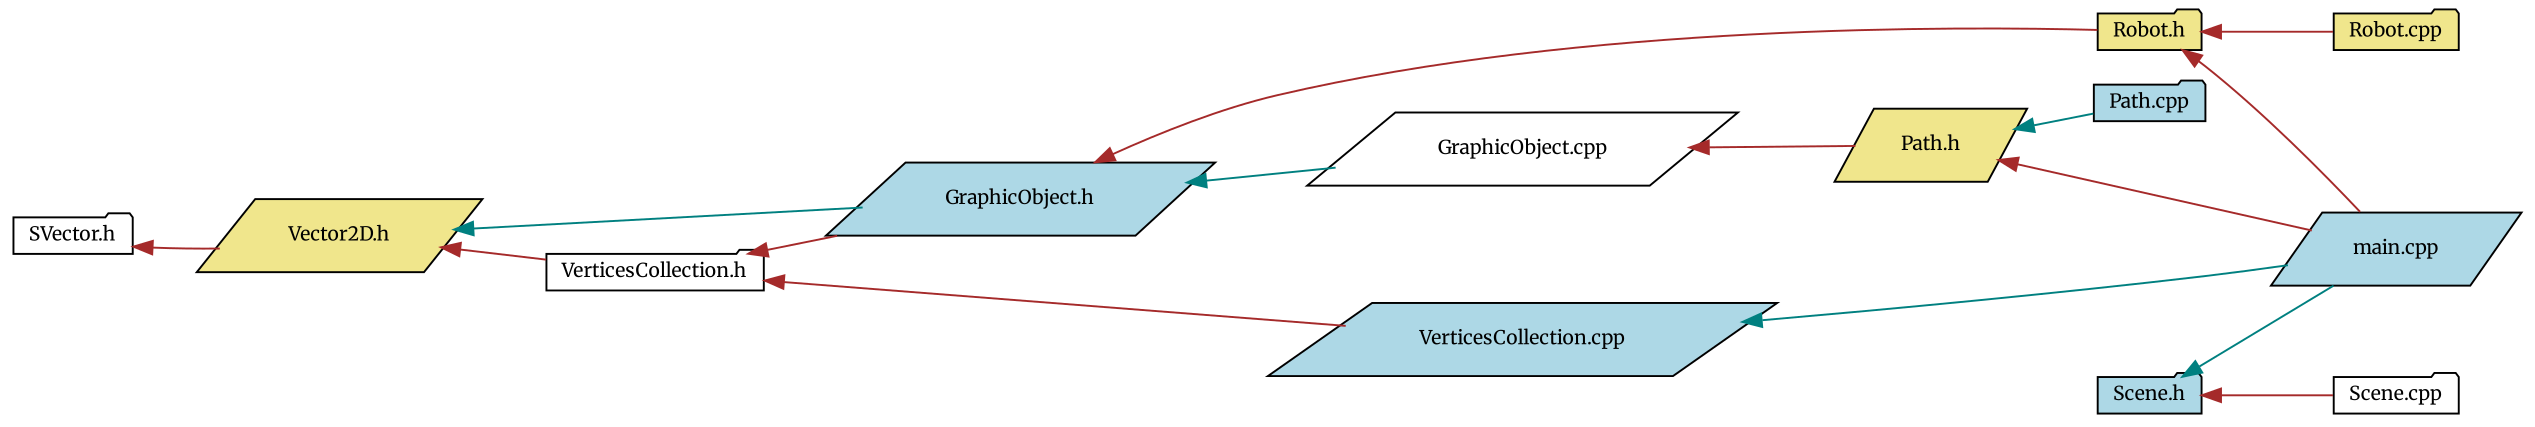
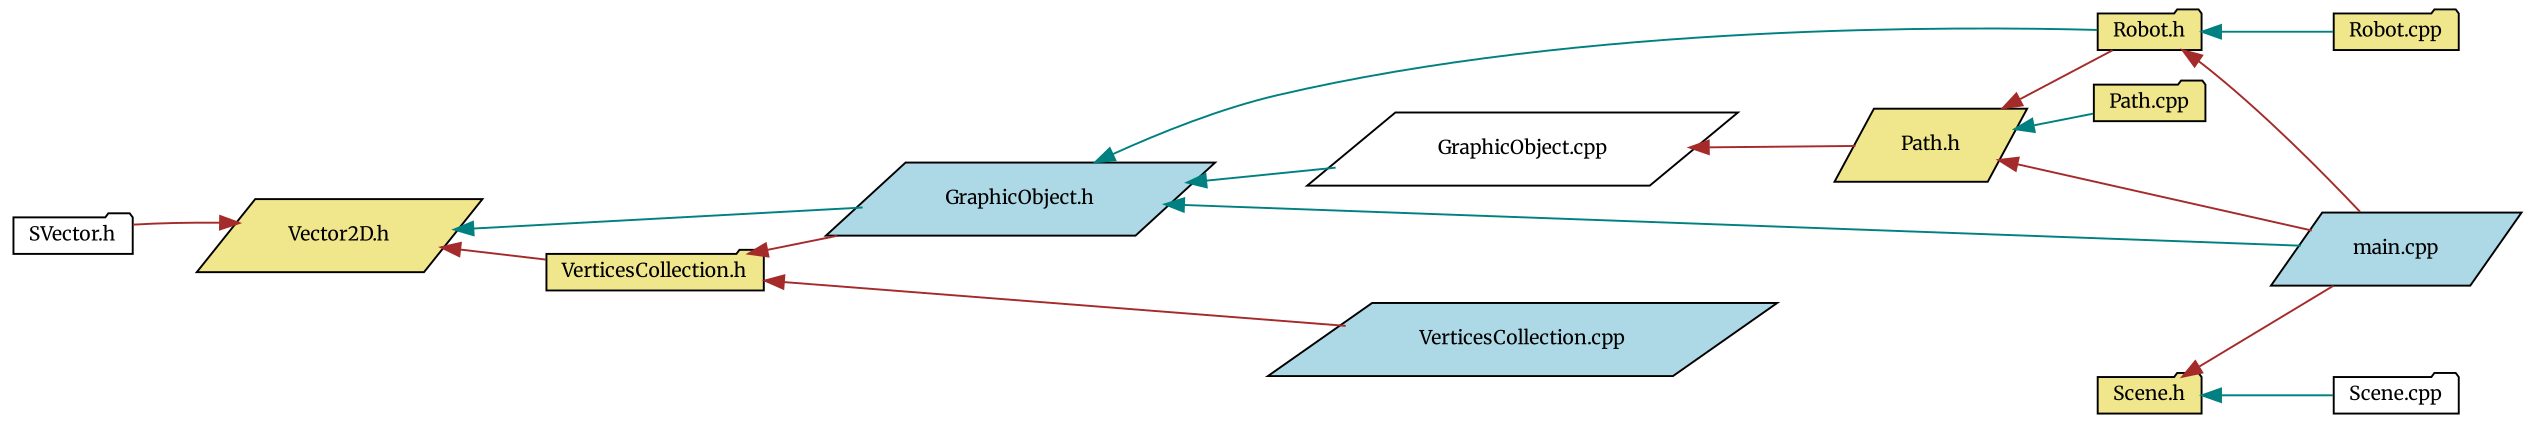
  digraph {
    fontname=Merriweather
    rankdir=LR
    node [color=black fillcolor=khaki fontname=Merriweather fontsize=10 shape=folder style=filled]
    edge [color=brown dir=back fontname=Merriweather fontsize=10 labelfontname=Helvetica labelfontsize=10 style=solid]
    n1 [fillcolor=white fontcolor=black height=0.2 label="SVector.h" width=0.4]
    n2 [height=0.2 label="Vector2D.h" shape=parallelogram width=0.4]
    n3 [fillcolor=lightblue height=0.2 label="GraphicObject.h" shape=parallelogram width=0.4]
-   n4 [fillcolor=white height=0.2 label="VerticesCollection.h" width=0.4]
+   n4 [height=0.2 label="VerticesCollection.h" width=0.4]
    n5 [fillcolor=white height=0.2 label="GraphicObject.cpp" shape=parallelogram width=0.4]
    n6 [fillcolor=lightblue height=0.2 label="main.cpp" shape=parallelogram width=0.4]
    n7 [height=0.2 label="Robot.h" width=0.4]
    n8 [fillcolor=lightblue height=0.2 label="VerticesCollection.cpp" shape=parallelogram width=0.4]
    n9 [height=0.2 label="Path.h" shape=parallelogram width=0.4]
    n10 [height=0.2 label="Robot.cpp" width=0.4]
-   n11 [fillcolor=lightblue height=0.2 label="Path.cpp" width=0.4]
-   n12 [fillcolor=lightblue height=0.2 label="Scene.h" width=0.4]
+   n11 [height=0.2 label="Path.cpp" width=0.4]
+   n12 [height=0.2 label="Scene.h" width=0.4]
    n13 [fillcolor=white height=0.2 label="Scene.cpp" width=0.4]
-   n1 -> n2
+   n2 -> n1
    n2 -> n3 [color=teal]
    n2 -> n4
    n3 -> n5 [color=teal]
-   n8 -> n6 [color=teal]
-   n3 -> n7
+   n3 -> n6 [color=teal]
+   n3 -> n7 [color=teal]
    n4 -> n3
    n4 -> n8
    n5 -> n9
    n7 -> n6
-   n7 -> n10
+   n7 -> n10 [color=teal]
    n9 -> n6
+   n9 -> n7
    n9 -> n11 [color=teal]
-   n12 -> n6 [color=teal]
-   n12 -> n13
+   n12 -> n6
+   n12 -> n13 [color=teal]
  }
